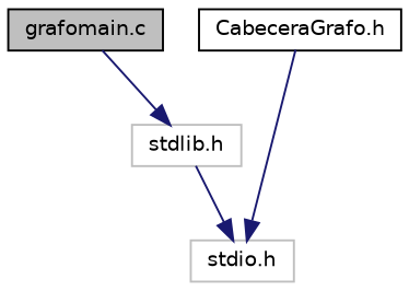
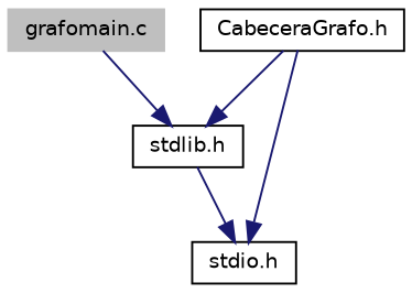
  digraph {
    node [color=black fillcolor=white fontname=Helvetica fontsize=10 shape=record style=filled]
    edge [color=midnightblue fontname=Helvetica fontsize=10 labelfontname=Helvetica labelfontsize=10 style=solid]
-   n1 [fillcolor=grey75 fontcolor=black height=0.2 label="grafomain.c" width=0.4]
-   n2 [color=grey75 height=0.2 label="stdlib.h" width=0.4]
+   n1 [color=grey75 fillcolor=grey75 fontcolor=black height=0.2 label="grafomain.c" width=0.4]
+   n2 [height=0.2 label="stdlib.h" width=0.4]
    n3 [height=0.2 label="CabeceraGrafo.h" width=0.4]
-   n4 [color=grey75 height=0.2 label="stdio.h" width=0.4]
+   n4 [height=0.2 label="stdio.h" width=0.4]
    n1 -> n2
    n2 -> n4
+   n3 -> n2
    n3 -> n4
  }
